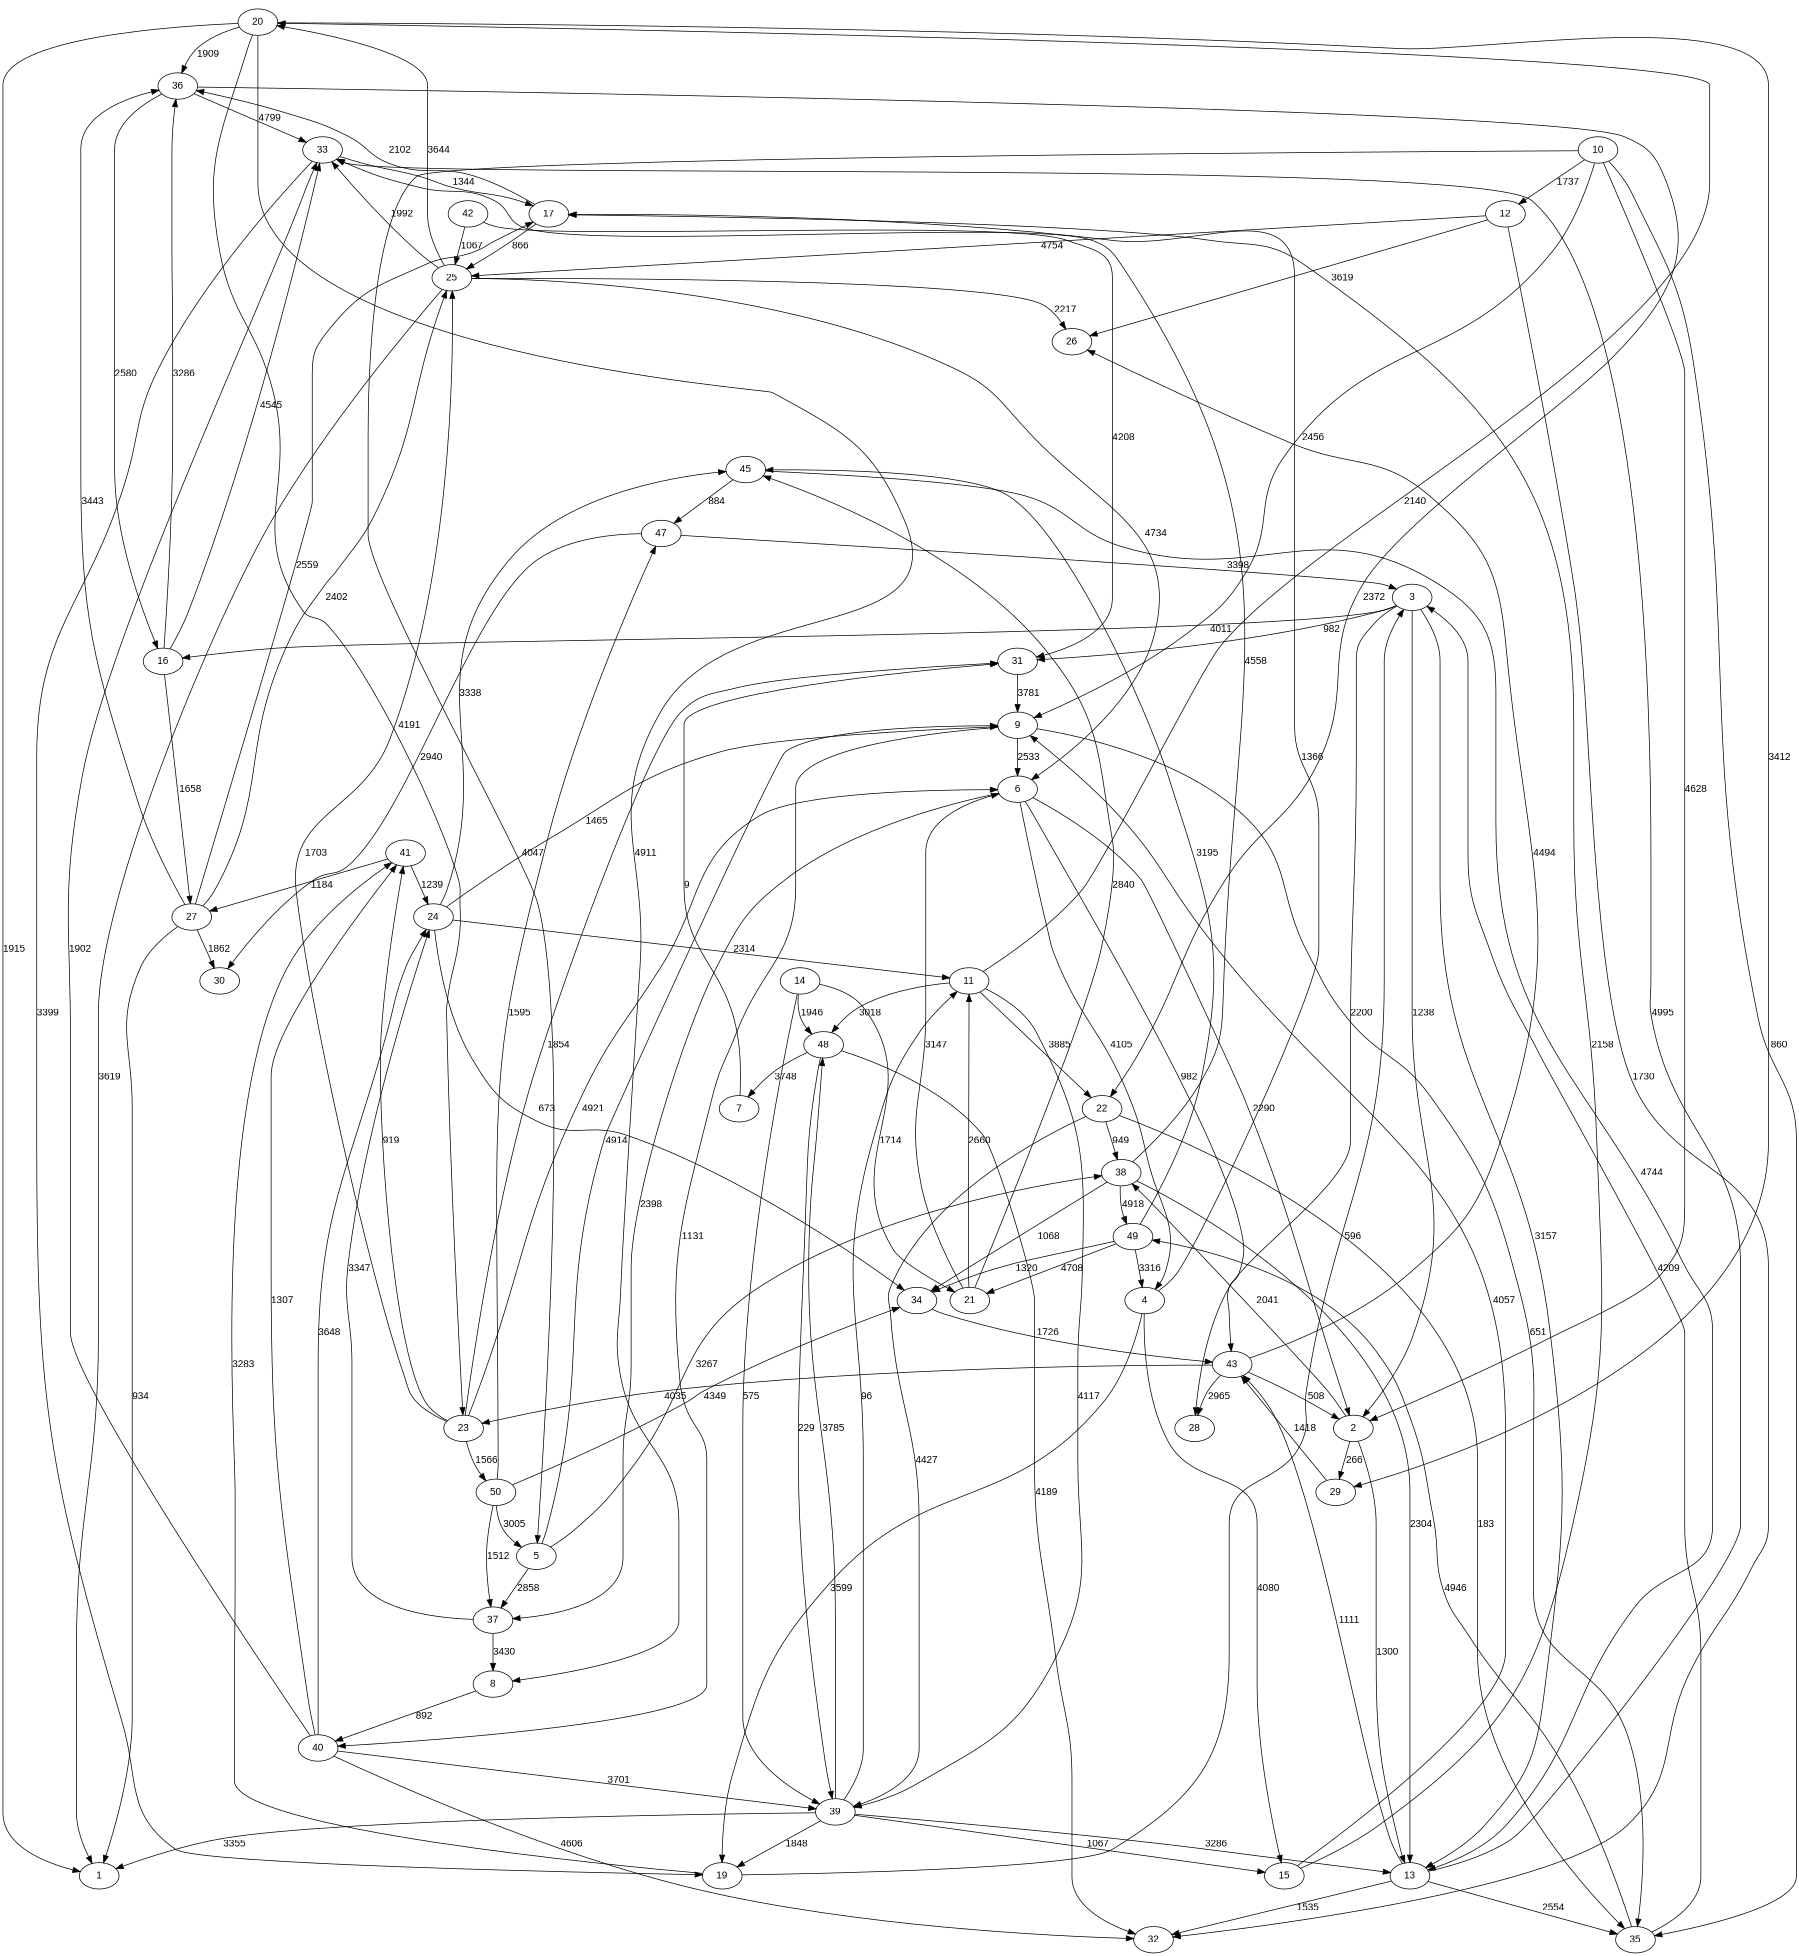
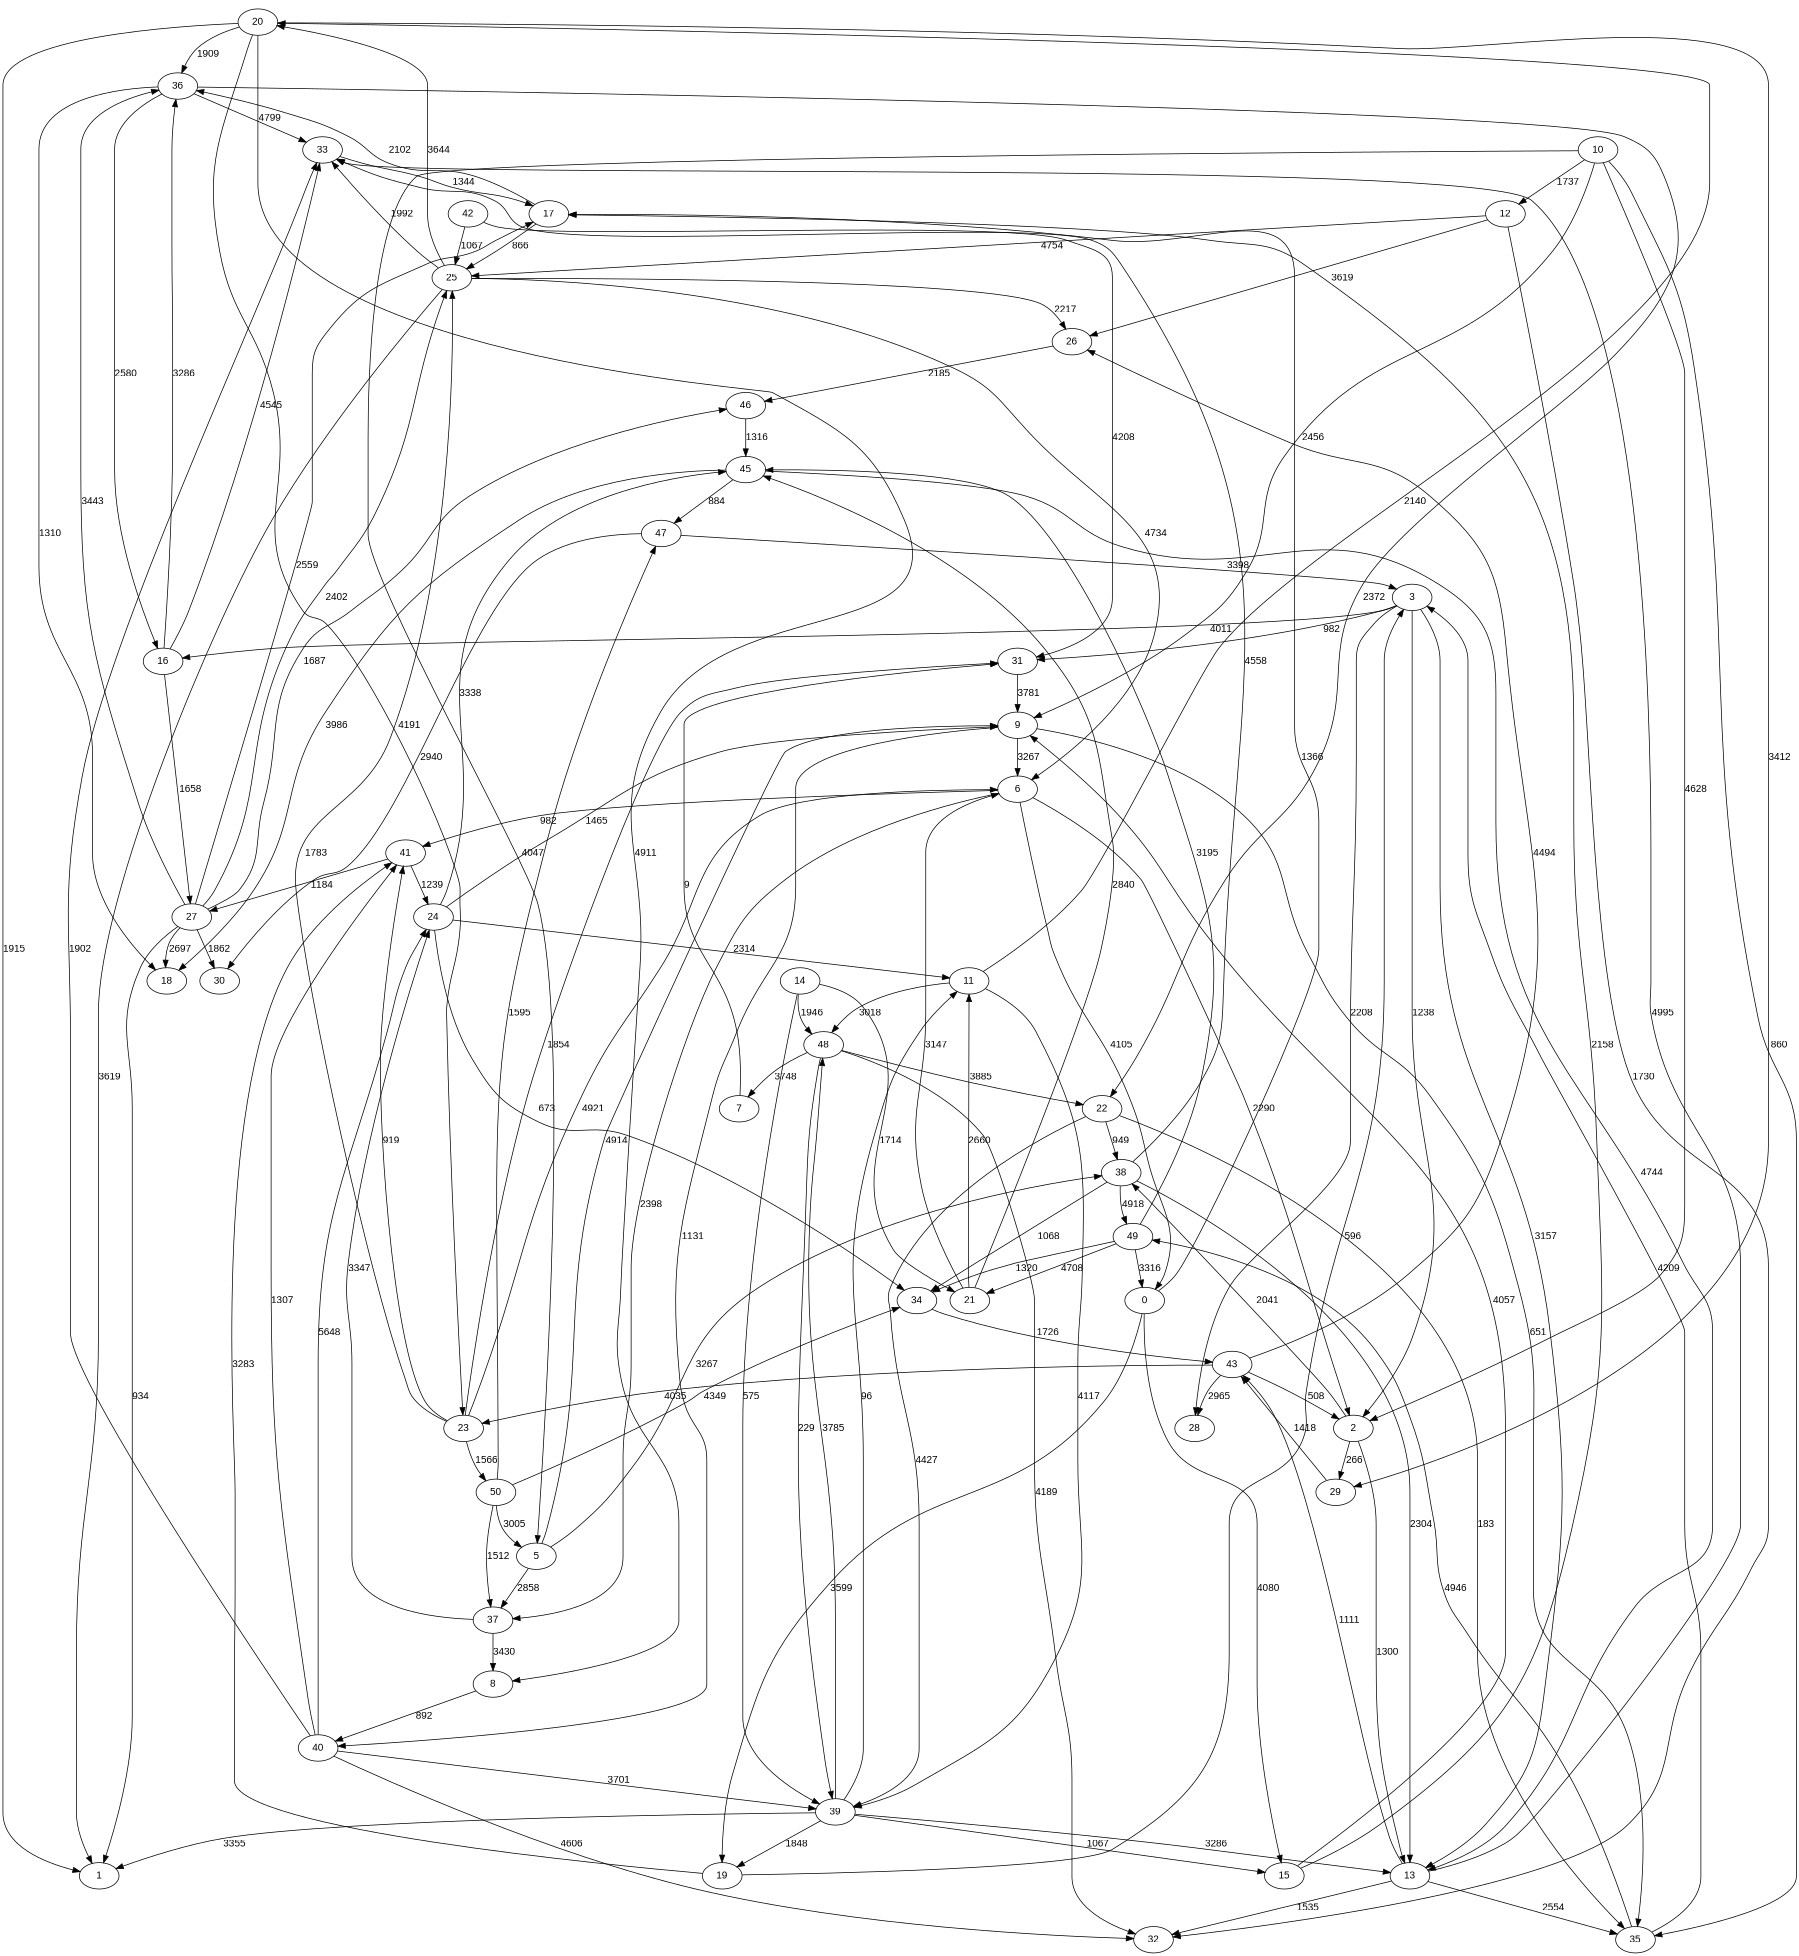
  strict digraph {
    fontname="Liberation Sans"
    node [fontname="Liberation Sans"]
    edge [fontname="Liberation Sans"]
    20
    36
    23
    1
    8
    29
    33
+   18
    16
    22
    31
    6
    41
    25
    50
    40
    43
    17
    19
    27
    38
    35
    39
    9
-   4
+   4 [label=0]
    2
    37
    24
    26
    34
    5
    47
    32
    28
    3
+   46
    30
    13
    49
    11
    48
    15
    45
    21
    7
    10
    12
    14
    42
    20 -> 36 [label=1909]
    20 -> 23 [label=4191]
    20 -> 1 [label=1915]
    20 -> 8 [label=4911]
    20 -> 29 [label=3412]
    36 -> 33 [label=4799]
+   36 -> 18 [label=1310]
    36 -> 16 [label=2580]
    36 -> 22 [label=2372]
    23 -> 31 [label=1854]
    23 -> 6 [label=4921]
    23 -> 41 [label=919]
-   23 -> 25 [label=1703]
+   23 -> 25 [label=1783]
    23 -> 50 [label=1566]
    8 -> 40 [label=892]
    29 -> 43 [label=1418]
    33 -> 17 [label=1344]
-   33 -> 19 [label=3399]
    16 -> 36 [label=3286]
    16 -> 33 [label=4545]
    16 -> 27 [label=1658]
    22 -> 38 [label=949]
    22 -> 35 [label=183]
    22 -> 39 [label=4427]
    31 -> 9 [label=3781]
-   6 -> 43 [label=982]
+   6 -> 41 [label=982]
    6 -> 4 [label=4105]
    6 -> 2 [label=2290]
    6 -> 37 [label=2398]
    41 -> 27 [label=1184]
    41 -> 24 [label=1239]
    25 -> 20 [label=3644]
    25 -> 1 [label=3619]
    25 -> 33 [label=1992]
    25 -> 6 [label=4734]
    25 -> 26 [label=2217]
    50 -> 37 [label=1512]
    50 -> 34 [label=4349]
    50 -> 5 [label=3005]
    50 -> 47 [label=1595]
    40 -> 33 [label=1902]
    40 -> 41 [label=1307]
    40 -> 39 [label=3701]
-   40 -> 24 [label=3648]
+   40 -> 24 [label=5648]
    40 -> 32 [label=4606]
    43 -> 23 [label=4035]
    43 -> 2 [label=508]
    43 -> 26 [label=4494]
    43 -> 28 [label=2965]
    17 -> 36 [label=2102]
    17 -> 25 [label=866]
    19 -> 41 [label=3283]
    19 -> 3 [label=596]
    27 -> 36 [label=3443]
    27 -> 1 [label=934]
+   27 -> 18 [label=2697]
    27 -> 25 [label=2402]
    27 -> 17 [label=2559]
+   27 -> 46 [label=1687]
    27 -> 30 [label=1862]
    38 -> 33 [label=4558]
    38 -> 34 [label=1068]
    38 -> 13 [label=2304]
    38 -> 49 [label=4918]
    35 -> 3 [label=4209]
    35 -> 49 [label=4946]
    39 -> 1 [label=3355]
    39 -> 19 [label=1848]
    39 -> 13 [label=3286]
    39 -> 11 [label=96]
    39 -> 48 [label=3785]
    39 -> 15 [label=1067]
-   9 -> 6 [label=2533]
+   9 -> 6 [label=3267]
    9 -> 40 [label=1131]
    9 -> 35 [label=651]
    4 -> 17 [label=1366]
    4 -> 19 [label=3599]
    4 -> 15 [label=4080]
    2 -> 29 [label=266]
    2 -> 38 [label=2041]
    2 -> 13 [label=1300]
    37 -> 8 [label=3430]
    37 -> 24 [label=3347]
    24 -> 9 [label=1465]
    24 -> 34 [label=673]
    24 -> 11 [label=2314]
    24 -> 45 [label=3338]
+   26 -> 46 [label=2185]
    34 -> 43 [label=1726]
    5 -> 38 [label=3267]
    5 -> 9 [label=4914]
    5 -> 37 [label=2858]
    47 -> 3 [label=3398]
    47 -> 30 [label=2940]
    3 -> 16 [label=4011]
    3 -> 31 [label=982]
    3 -> 2 [label=1238]
-   3 -> 28 [label=2200]
+   3 -> 28 [label=2208]
    3 -> 13 [label=3157]
+   46 -> 45 [label=1316]
    13 -> 33 [label=4995]
    13 -> 43 [label=1111]
    13 -> 35 [label=2554]
    13 -> 32 [label=1535]
    49 -> 4 [label=3316]
    49 -> 34 [label=1320]
    49 -> 45 [label=3195]
    49 -> 21 [label=4708]
    11 -> 20 [label=2140]
-   11 -> 22 [label=3885]
+   48 -> 22 [label=3885]
    11 -> 39 [label=4117]
    11 -> 48 [label=3018]
    48 -> 39 [label=229]
    48 -> 32 [label=4189]
    48 -> 7 [label=3748]
    15 -> 17 [label=2158]
    15 -> 9 [label=4057]
+   45 -> 18 [label=3986]
    45 -> 47 [label=884]
    45 -> 13 [label=4744]
    21 -> 6 [label=3147]
    21 -> 11 [label=2660]
    21 -> 45 [label=2840]
    7 -> 31 [label=9]
    10 -> 35 [label=860]
    10 -> 9 [label=2456]
    10 -> 2 [label=4628]
    10 -> 5 [label=4047]
    10 -> 12 [label=1737]
    12 -> 25 [label=4754]
    12 -> 26 [label=3619]
    12 -> 32 [label=1730]
    14 -> 39 [label=575]
    14 -> 48 [label=1946]
    14 -> 21 [label=1714]
    42 -> 31 [label=4208]
    42 -> 25 [label=1067]
  }
